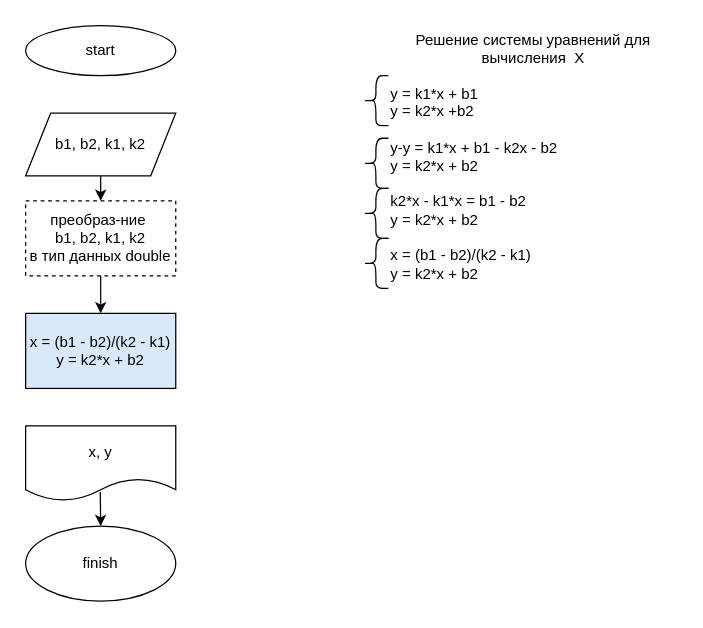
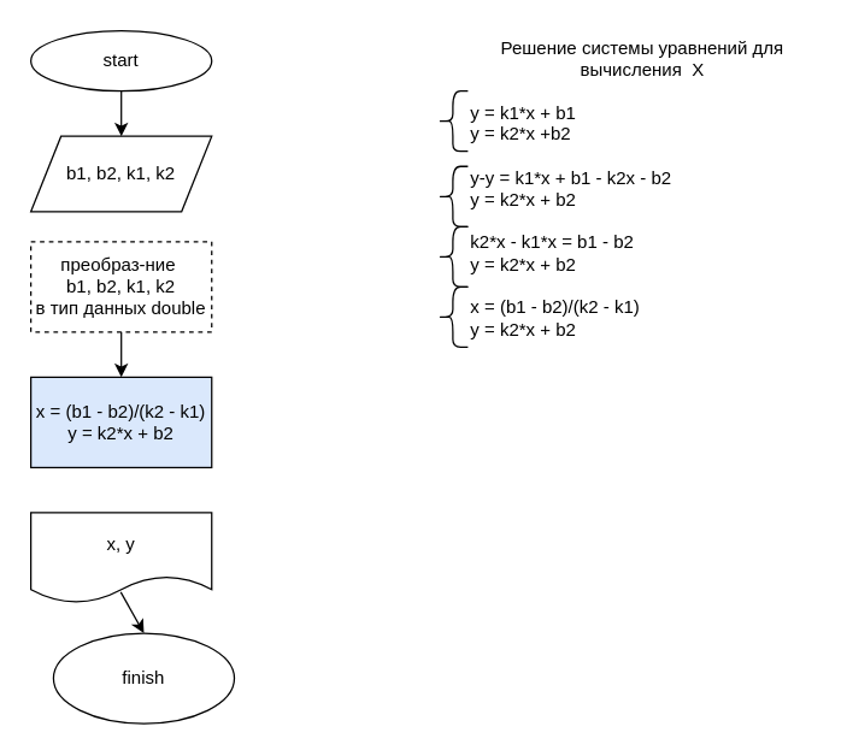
  <mxCell id="0" />
  <mxCell id="1" parent="0" />
  <mxCell id="2" value="start" style="ellipse;whiteSpace=wrap;html=1;" vertex="1" parent="1"><mxGeometry x="20" y="20" width="120" height="40" as="geometry" /></mxCell>
  <mxCell id="3" value="b1, b2, k1, k2" style="shape=parallelogram;perimeter=parallelogramPerimeter;whiteSpace=wrap;html=1;fixedSize=1;" vertex="1" parent="1"><mxGeometry x="20" y="90" width="120" height="50" as="geometry" /></mxCell>
  <mxCell id="4" value="преобраз-ние&amp;nbsp;&lt;br&gt;b1, b2, k1, k2&lt;br&gt;в тип данных double" style="rounded=0;whiteSpace=wrap;html=1;dashed=1;" vertex="1" parent="1"><mxGeometry x="20" y="160" width="120" height="60" as="geometry" /></mxCell>
  <mxCell id="5" value="x = (b1 - b2)/(k2 - k1)&lt;br&gt;y = k2*x + b2" style="rounded=0;whiteSpace=wrap;html=1;fillColor=#dae8fc;" vertex="1" parent="1"><mxGeometry x="20" y="250" width="120" height="60" as="geometry" /></mxCell>
  <mxCell id="6" value="x, y" style="shape=document;whiteSpace=wrap;html=1;boundedLbl=1;" vertex="1" parent="1"><mxGeometry x="20" y="340" width="120" height="60" as="geometry" /></mxCell>
- <mxCell id="7" value="finish" style="ellipse;whiteSpace=wrap;html=1;" vertex="1" parent="1"><mxGeometry x="20" y="420" width="120" height="60" as="geometry" /></mxCell>
- <mxCell id="9" value="" style="endArrow=classic;html=1;entryX=0.5;entryY=0;entryDx=0;entryDy=0;exitX=0.5;exitY=1;exitDx=0;exitDy=0;" edge="1" parent="1" source="3" target="4"><mxGeometry width="50" height="50" relative="1" as="geometry"><mxPoint x="300" y="260" as="sourcePoint" /><mxPoint x="350" y="210" as="targetPoint" /></mxGeometry></mxCell>
+ <mxCell id="7" value="finish" style="ellipse;whiteSpace=wrap;html=1;" vertex="1" parent="1"><mxGeometry x="35" y="420" width="120" height="60" as="geometry" /></mxCell>
+ <mxCell id="8" value="" style="endArrow=classic;html=1;entryX=0.5;entryY=0;entryDx=0;entryDy=0;exitX=0.5;exitY=1;exitDx=0;exitDy=0;" edge="1" parent="1" source="2" target="3"><mxGeometry width="50" height="50" relative="1" as="geometry"><mxPoint x="300" y="350" as="sourcePoint" /><mxPoint x="350" y="300" as="targetPoint" /></mxGeometry></mxCell>
  <mxCell id="10" value="" style="endArrow=classic;html=1;entryX=0.5;entryY=0;entryDx=0;entryDy=0;exitX=0.5;exitY=1;exitDx=0;exitDy=0;" edge="1" parent="1" source="4" target="5"><mxGeometry width="50" height="50" relative="1" as="geometry"><mxPoint x="230" y="250" as="sourcePoint" /><mxPoint x="350" y="210" as="targetPoint" /></mxGeometry></mxCell>
  <mxCell id="11" value="" style="endArrow=classic;html=1;entryX=0.5;entryY=0;entryDx=0;entryDy=0;exitX=0.497;exitY=0.879;exitDx=0;exitDy=0;exitPerimeter=0;" edge="1" parent="1" source="6" target="7"><mxGeometry width="50" height="50" relative="1" as="geometry"><mxPoint x="300" y="440" as="sourcePoint" /><mxPoint x="350" y="390" as="targetPoint" /></mxGeometry></mxCell>
  <mxCell id="12" value="&lt;div style=&quot;text-align: center&quot;&gt;&lt;span&gt;Решение системы уравнений для вычисления&amp;nbsp; X&lt;/span&gt;&lt;/div&gt;&lt;div style=&quot;text-align: center&quot;&gt;&lt;br&gt;&lt;/div&gt;y = k1*x + b1&lt;br&gt;y = k2*x +b2&lt;br&gt;&lt;br&gt;y-y = k1*x + b1 - k2x - b2&lt;br&gt;y = k2*x + b2&lt;br&gt;&lt;br&gt;k2*x - k1*x = b1 - b2&lt;br&gt;y = k2*x + b2&lt;br&gt;&lt;br&gt;x = (b1 - b2)/(k2 - k1)&lt;br&gt;y = k2*x + b2" style="text;html=1;strokeColor=none;fillColor=none;align=left;verticalAlign=middle;whiteSpace=wrap;rounded=0;" vertex="1" parent="1"><mxGeometry x="310" y="50" width="230" height="150" as="geometry" /></mxCell>
  <mxCell id="13" value="" style="shape=curlyBracket;whiteSpace=wrap;html=1;rounded=1;" vertex="1" parent="1"><mxGeometry x="290" y="60" width="20" height="40" as="geometry" /></mxCell>
  <mxCell id="14" value="" style="shape=curlyBracket;whiteSpace=wrap;html=1;rounded=1;" vertex="1" parent="1"><mxGeometry x="290" y="110" width="20" height="40" as="geometry" /></mxCell>
  <mxCell id="15" value="" style="shape=curlyBracket;whiteSpace=wrap;html=1;rounded=1;" vertex="1" parent="1"><mxGeometry x="290" y="150" width="20" height="40" as="geometry" /></mxCell>
  <mxCell id="16" value="" style="shape=curlyBracket;whiteSpace=wrap;html=1;rounded=1;" vertex="1" parent="1"><mxGeometry x="290" y="190" width="20" height="40" as="geometry" /></mxCell>
